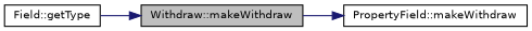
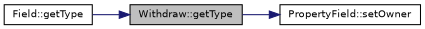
  digraph {
    rankdir=LR
    node [color=black fillcolor=white fontname=Helvetica fontsize=10 shape=record style=filled]
    edge [color=midnightblue fontname=Helvetica fontsize=10 labelfontname=Helvetica labelfontsize=10 style=solid]
-   n1 [fillcolor=grey75 fontcolor=black height=0.2 label="Withdraw::makeWithdraw" width=0.4]
-   n2 [height=0.2 label="PropertyField::makeWithdraw" width=0.4]
+   n1 [fillcolor=grey75 fontcolor=black height=0.2 label="Withdraw::getType" width=0.4]
+   n2 [height=0.2 label="PropertyField::setOwner" width=0.4]
    n3 [height=0.2 label="Field::getType" width=0.4]
    n1 -> n2
    n3 -> n1
  }
